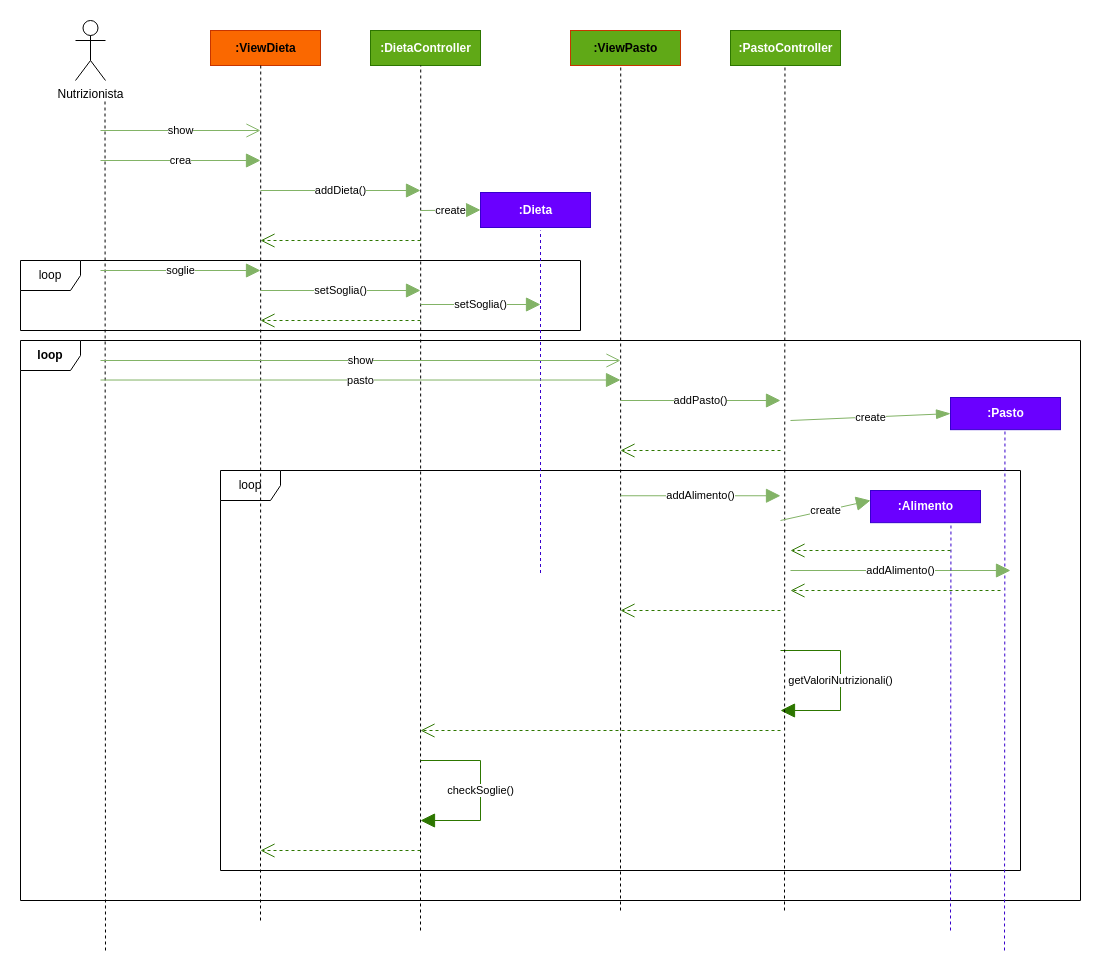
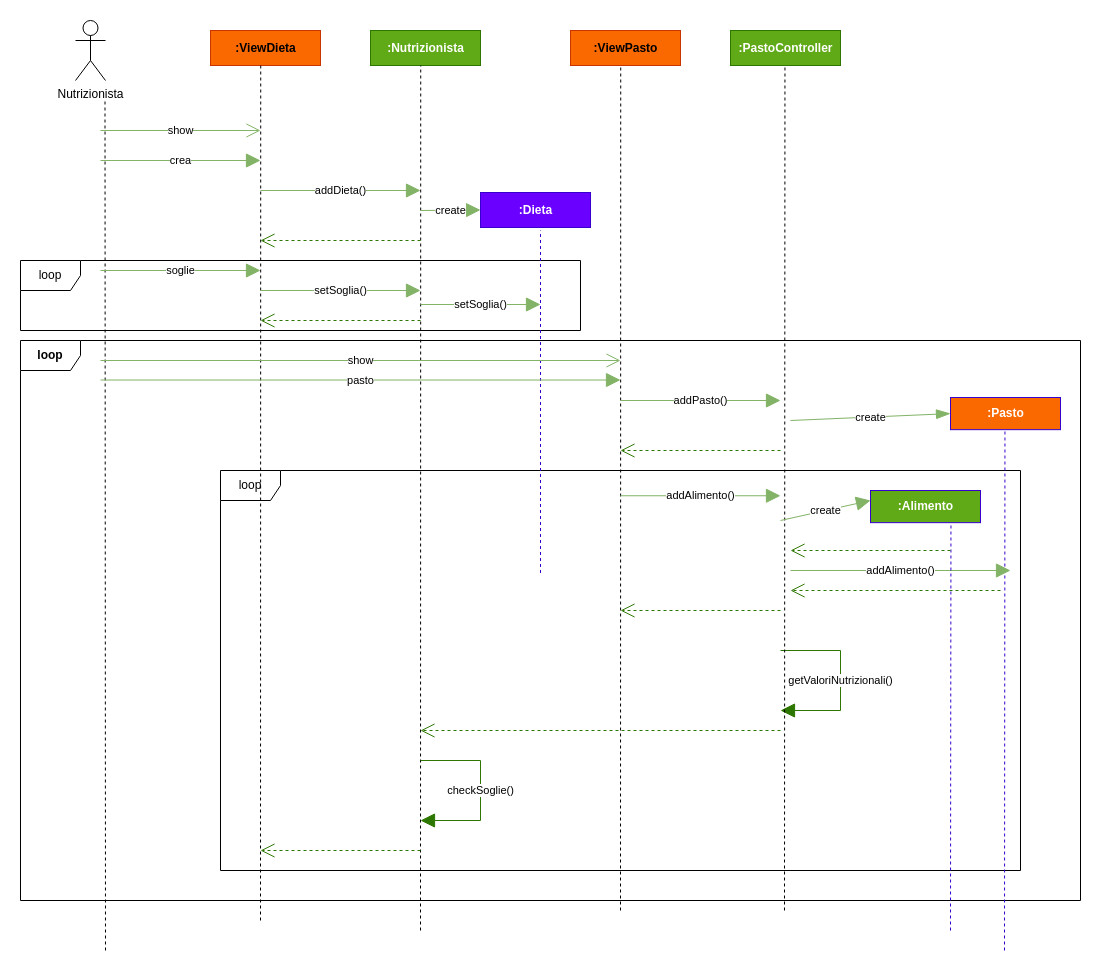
  <mxCell id="0" />
  <mxCell id="1" parent="0" />
  <mxCell id="2" value="loop" style="shape=umlFrame;whiteSpace=wrap;html=1;" parent="1" vertex="1"><mxGeometry x="20" y="260" width="560" height="70" as="geometry" /></mxCell>
  <mxCell id="3" value="loop" style="shape=umlFrame;whiteSpace=wrap;html=1;fontStyle=1" parent="1" vertex="1"><mxGeometry x="20" y="340" width="1060" height="560" as="geometry" /></mxCell>
  <mxCell id="4" value="loop" style="shape=umlFrame;whiteSpace=wrap;html=1;" parent="1" vertex="1"><mxGeometry x="220" y="470" width="800" height="400" as="geometry" /></mxCell>
  <mxCell id="5" value="Nutrizionista" style="shape=umlActor;verticalLabelPosition=bottom;verticalAlign=top;html=1;outlineConnect=0;" parent="1" vertex="1"><mxGeometry x="75" y="20" width="30" height="60" as="geometry" /></mxCell>
  <mxCell id="6" value="" style="endArrow=none;html=1;rounded=0;dashed=1;" parent="1" edge="1"><mxGeometry width="50" height="50" relative="1" as="geometry"><mxPoint x="105" y="950" as="sourcePoint" /><mxPoint x="104.5" y="100" as="targetPoint" /></mxGeometry></mxCell>
  <mxCell id="7" value="&lt;b&gt;:ViewDieta&lt;/b&gt;" style="html=1;fillColor=#fa6800;fontColor=#000000;strokeColor=#C73500;" parent="1" vertex="1"><mxGeometry x="210" y="30" width="110" height="35" as="geometry" /></mxCell>
  <mxCell id="8" value="" style="endArrow=none;html=1;rounded=0;dashed=1;" parent="1" edge="1"><mxGeometry width="50" height="50" relative="1" as="geometry"><mxPoint x="260" y="920" as="sourcePoint" /><mxPoint x="260.23" y="65" as="targetPoint" /></mxGeometry></mxCell>
  <mxCell id="9" value="show" style="endArrow=open;endSize=12;html=1;rounded=0;fillColor=#d5e8d4;gradientColor=#97d077;strokeColor=#82b366;" parent="1" edge="1"><mxGeometry width="160" relative="1" as="geometry"><mxPoint x="100" y="130" as="sourcePoint" /><mxPoint x="260" y="130" as="targetPoint" /></mxGeometry></mxCell>
  <mxCell id="10" value="crea" style="endArrow=block;endSize=12;html=1;rounded=0;fillColor=#d5e8d4;gradientColor=#97d077;strokeColor=#82b366;endFill=1;" parent="1" edge="1"><mxGeometry width="160" relative="1" as="geometry"><mxPoint x="100" y="160" as="sourcePoint" /><mxPoint x="260" y="160" as="targetPoint" /></mxGeometry></mxCell>
- <mxCell id="11" value="&lt;b&gt;:DietaController&lt;/b&gt;" style="html=1;fillColor=#60a917;fontColor=#ffffff;strokeColor=#2D7600;" parent="1" vertex="1"><mxGeometry x="370" y="30" width="110" height="35" as="geometry" /></mxCell>
+ <mxCell id="11" value="&lt;b&gt;:Nutrizionista&lt;/b&gt;" style="html=1;fillColor=#60a917;fontColor=#ffffff;strokeColor=#2D7600;" parent="1" vertex="1"><mxGeometry x="370" y="30" width="110" height="35" as="geometry" /></mxCell>
  <mxCell id="12" value="" style="endArrow=none;html=1;rounded=0;dashed=1;" parent="1" edge="1"><mxGeometry width="50" height="50" relative="1" as="geometry"><mxPoint x="420" y="930" as="sourcePoint" /><mxPoint x="420.23" y="65" as="targetPoint" /></mxGeometry></mxCell>
  <mxCell id="13" value="addDieta()" style="endArrow=block;endSize=12;html=1;rounded=0;fillColor=#d5e8d4;gradientColor=#97d077;strokeColor=#82b366;endFill=1;" parent="1" edge="1"><mxGeometry width="160" relative="1" as="geometry"><mxPoint x="260" y="190" as="sourcePoint" /><mxPoint x="420" y="190" as="targetPoint" /></mxGeometry></mxCell>
  <mxCell id="14" value="create" style="endArrow=block;endSize=12;html=1;rounded=0;fillColor=#d5e8d4;gradientColor=#97d077;strokeColor=#82b366;entryX=0;entryY=0.5;entryDx=0;entryDy=0;endFill=1;" parent="1" target="15" edge="1"><mxGeometry width="160" relative="1" as="geometry"><mxPoint x="420" y="210" as="sourcePoint" /><mxPoint x="560" y="180" as="targetPoint" /></mxGeometry></mxCell>
  <mxCell id="15" value="&lt;b&gt;:Dieta&lt;/b&gt;" style="html=1;fillColor=#6a00ff;fontColor=#ffffff;strokeColor=#3700CC;" parent="1" vertex="1"><mxGeometry x="480" y="192" width="110" height="35" as="geometry" /></mxCell>
  <mxCell id="16" value="" style="endArrow=open;endFill=1;endSize=12;html=1;rounded=0;fillColor=#60a917;strokeColor=#2D7600;dashed=1;" parent="1" edge="1"><mxGeometry width="160" relative="1" as="geometry"><mxPoint x="420" y="240" as="sourcePoint" /><mxPoint x="260" y="240" as="targetPoint" /></mxGeometry></mxCell>
  <mxCell id="17" value="setSoglia()" style="endArrow=block;endSize=12;html=1;rounded=0;fillColor=#d5e8d4;gradientColor=#97d077;strokeColor=#82b366;endFill=1;" parent="1" edge="1"><mxGeometry width="160" relative="1" as="geometry"><mxPoint x="260" y="290" as="sourcePoint" /><mxPoint x="420" y="290" as="targetPoint" /></mxGeometry></mxCell>
  <mxCell id="18" value="" style="endArrow=open;endFill=1;endSize=12;html=1;rounded=0;fillColor=#60a917;strokeColor=#2D7600;dashed=1;" parent="1" edge="1"><mxGeometry width="160" relative="1" as="geometry"><mxPoint x="420" y="320" as="sourcePoint" /><mxPoint x="260" y="320" as="targetPoint" /></mxGeometry></mxCell>
  <mxCell id="19" value="" style="endArrow=none;html=1;rounded=0;dashed=1;fillColor=#6a00ff;strokeColor=#3700CC;" parent="1" edge="1"><mxGeometry width="50" height="50" relative="1" as="geometry"><mxPoint x="540" y="572.5" as="sourcePoint" /><mxPoint x="540" y="230" as="targetPoint" /></mxGeometry></mxCell>
  <mxCell id="20" value="setSoglia()" style="endArrow=block;endSize=12;html=1;rounded=0;fillColor=#d5e8d4;gradientColor=#97d077;strokeColor=#82b366;endFill=1;" parent="1" edge="1"><mxGeometry width="160" relative="1" as="geometry"><mxPoint x="420" y="304" as="sourcePoint" /><mxPoint x="540" y="304" as="targetPoint" /></mxGeometry></mxCell>
  <mxCell id="21" value="create" style="endArrow=blockThin;endSize=12;html=1;rounded=0;fillColor=#d5e8d4;gradientColor=#97d077;strokeColor=#82b366;entryX=0;entryY=0.5;entryDx=0;entryDy=0;endFill=1;" parent="1" target="37" edge="1"><mxGeometry width="160" relative="1" as="geometry"><mxPoint x="790" y="420" as="sourcePoint" /><mxPoint x="780" y="380" as="targetPoint" /></mxGeometry></mxCell>
  <mxCell id="22" value="&lt;b&gt;:PastoController&lt;/b&gt;" style="html=1;fillColor=#60a917;fontColor=#ffffff;strokeColor=#2D7600;" parent="1" vertex="1"><mxGeometry x="730" y="30" width="110" height="35" as="geometry" /></mxCell>
- <mxCell id="23" value="&lt;b&gt;:ViewPasto&lt;/b&gt;" style="html=1;fillColor=#60a917;fontColor=#000000;strokeColor=#C73500;" parent="1" vertex="1"><mxGeometry x="570" y="30" width="110" height="35" as="geometry" /></mxCell>
+ <mxCell id="23" value="&lt;b&gt;:ViewPasto&lt;/b&gt;" style="html=1;fillColor=#fa6800;fontColor=#000000;strokeColor=#C73500;" parent="1" vertex="1"><mxGeometry x="570" y="30" width="110" height="35" as="geometry" /></mxCell>
  <mxCell id="24" value="" style="endArrow=none;html=1;rounded=0;dashed=1;" parent="1" edge="1"><mxGeometry width="50" height="50" relative="1" as="geometry"><mxPoint x="620" y="910" as="sourcePoint" /><mxPoint x="620.23" y="65" as="targetPoint" /></mxGeometry></mxCell>
  <mxCell id="25" value="show" style="endArrow=open;endSize=12;html=1;rounded=0;fillColor=#d5e8d4;gradientColor=#97d077;strokeColor=#82b366;" parent="1" edge="1"><mxGeometry width="160" relative="1" as="geometry"><mxPoint x="100" y="360" as="sourcePoint" /><mxPoint x="620" y="360" as="targetPoint" /></mxGeometry></mxCell>
  <mxCell id="26" value="addAlimento()" style="endArrow=block;endSize=12;html=1;rounded=0;fillColor=#d5e8d4;gradientColor=#97d077;strokeColor=#82b366;endFill=1;" parent="1" edge="1"><mxGeometry width="160" relative="1" as="geometry"><mxPoint x="620" y="495.25" as="sourcePoint" /><mxPoint x="780" y="495.25" as="targetPoint" /></mxGeometry></mxCell>
  <mxCell id="27" value="soglie" style="endArrow=block;endSize=12;html=1;rounded=0;fillColor=#d5e8d4;gradientColor=#97d077;strokeColor=#82b366;endFill=1;" parent="1" edge="1"><mxGeometry width="160" relative="1" as="geometry"><mxPoint x="100" y="270" as="sourcePoint" /><mxPoint x="260" y="270" as="targetPoint" /></mxGeometry></mxCell>
  <mxCell id="28" value="getValoriNutrizionali()" style="endArrow=block;endFill=1;endSize=12;html=1;rounded=0;fillColor=#60a917;strokeColor=#2D7600;" parent="1" edge="1"><mxGeometry width="160" relative="1" as="geometry"><mxPoint x="780" y="650" as="sourcePoint" /><mxPoint x="780" y="710" as="targetPoint" /><Array as="points"><mxPoint x="840" y="650" /><mxPoint x="840" y="710" /></Array></mxGeometry></mxCell>
  <mxCell id="29" value="" style="endArrow=open;endFill=1;endSize=12;html=1;rounded=0;fillColor=#60a917;strokeColor=#2D7600;dashed=1;" parent="1" edge="1"><mxGeometry width="160" relative="1" as="geometry"><mxPoint x="420" y="850" as="sourcePoint" /><mxPoint x="260" y="850" as="targetPoint" /></mxGeometry></mxCell>
  <mxCell id="30" value="pasto" style="endArrow=block;endSize=12;html=1;rounded=0;fillColor=#d5e8d4;gradientColor=#97d077;strokeColor=#82b366;endFill=1;" parent="1" edge="1"><mxGeometry width="160" relative="1" as="geometry"><mxPoint x="100" y="379.52" as="sourcePoint" /><mxPoint x="620" y="379.52" as="targetPoint" /></mxGeometry></mxCell>
  <mxCell id="31" value="" style="endArrow=none;html=1;rounded=0;dashed=1;" parent="1" edge="1"><mxGeometry width="50" height="50" relative="1" as="geometry"><mxPoint x="784" y="910" as="sourcePoint" /><mxPoint x="784.46" y="65" as="targetPoint" /></mxGeometry></mxCell>
  <mxCell id="32" value="addPasto()" style="endArrow=block;endSize=12;html=1;rounded=0;fillColor=#d5e8d4;gradientColor=#97d077;strokeColor=#82b366;endFill=1;" parent="1" edge="1"><mxGeometry width="160" relative="1" as="geometry"><mxPoint x="620" y="400" as="sourcePoint" /><mxPoint x="780" y="400" as="targetPoint" /></mxGeometry></mxCell>
  <mxCell id="33" value="" style="endArrow=open;endFill=1;endSize=12;html=1;rounded=0;fillColor=#60a917;strokeColor=#2D7600;dashed=1;" parent="1" edge="1"><mxGeometry width="160" relative="1" as="geometry"><mxPoint x="780" y="450" as="sourcePoint" /><mxPoint x="620" y="450" as="targetPoint" /></mxGeometry></mxCell>
  <mxCell id="34" value="" style="endArrow=open;endFill=1;endSize=12;html=1;rounded=0;fillColor=#60a917;strokeColor=#2D7600;dashed=1;" parent="1" edge="1"><mxGeometry width="160" relative="1" as="geometry"><mxPoint x="780" y="610" as="sourcePoint" /><mxPoint x="620" y="610" as="targetPoint" /><Array as="points"><mxPoint x="690" y="610" /></Array></mxGeometry></mxCell>
  <mxCell id="35" value="" style="endArrow=open;endFill=1;endSize=12;html=1;rounded=0;fillColor=#60a917;strokeColor=#2D7600;dashed=1;" parent="1" edge="1"><mxGeometry width="160" relative="1" as="geometry"><mxPoint x="780" y="730" as="sourcePoint" /><mxPoint x="420" y="730" as="targetPoint" /><Array as="points"><mxPoint x="690" y="730" /></Array></mxGeometry></mxCell>
  <mxCell id="36" value="checkSoglie()" style="endArrow=block;endFill=1;endSize=12;html=1;rounded=0;fillColor=#60a917;strokeColor=#2D7600;" parent="1" edge="1"><mxGeometry width="160" relative="1" as="geometry"><mxPoint x="420" y="760" as="sourcePoint" /><mxPoint x="420" y="820" as="targetPoint" /><Array as="points"><mxPoint x="480" y="760" /><mxPoint x="480" y="820" /></Array></mxGeometry></mxCell>
- <mxCell id="37" value="&lt;b&gt;:Pasto&lt;/b&gt;" style="html=1;fillColor=#6a00ff;fontColor=#ffffff;strokeColor=#3700CC;" parent="1" vertex="1"><mxGeometry x="950" y="397" width="110" height="32.162" as="geometry" /></mxCell>
+ <mxCell id="37" value="&lt;b&gt;:Pasto&lt;/b&gt;" style="html=1;fillColor=#fa6800;fontColor=#ffffff;strokeColor=#3700CC;" parent="1" vertex="1"><mxGeometry x="950" y="397" width="110" height="32.162" as="geometry" /></mxCell>
  <mxCell id="38" value="" style="endArrow=none;html=1;rounded=0;dashed=1;fillColor=#6a00ff;strokeColor=#3700CC;" parent="1" edge="1"><mxGeometry width="50" height="50" relative="1" as="geometry"><mxPoint x="1004" y="950" as="sourcePoint" /><mxPoint x="1004.46" y="429.162" as="targetPoint" /></mxGeometry></mxCell>
  <mxCell id="39" value="addAlimento()" style="endArrow=block;endSize=12;html=1;rounded=0;fillColor=#d5e8d4;gradientColor=#97d077;strokeColor=#82b366;endFill=1;" parent="1" edge="1"><mxGeometry width="160" relative="1" as="geometry"><mxPoint x="790" y="570" as="sourcePoint" /><mxPoint x="1010" y="570" as="targetPoint" /></mxGeometry></mxCell>
  <mxCell id="40" value="" style="endArrow=open;endFill=1;endSize=12;html=1;rounded=0;fillColor=#60a917;strokeColor=#2D7600;dashed=1;" parent="1" edge="1"><mxGeometry width="160" relative="1" as="geometry"><mxPoint x="1000" y="590" as="sourcePoint" /><mxPoint x="790" y="590" as="targetPoint" /></mxGeometry></mxCell>
- <mxCell id="41" value="&lt;b&gt;:Alimento&lt;/b&gt;" style="html=1;fillColor=#6a00ff;fontColor=#ffffff;strokeColor=#3700CC;" parent="1" vertex="1"><mxGeometry x="870" y="490" width="110" height="32.162" as="geometry" /></mxCell>
+ <mxCell id="41" value="&lt;b&gt;:Alimento&lt;/b&gt;" style="html=1;fillColor=#60a917;fontColor=#ffffff;strokeColor=#3700CC;" parent="1" vertex="1"><mxGeometry x="870" y="490" width="110" height="32.162" as="geometry" /></mxCell>
  <mxCell id="42" value="" style="endArrow=none;html=1;rounded=0;dashed=1;fillColor=#6a00ff;strokeColor=#3700CC;" parent="1" edge="1"><mxGeometry width="50" height="50" relative="1" as="geometry"><mxPoint x="950" y="930" as="sourcePoint" /><mxPoint x="950.46" y="522.162" as="targetPoint" /></mxGeometry></mxCell>
  <mxCell id="43" value="create" style="endArrow=block;endSize=12;html=1;rounded=0;fillColor=#d5e8d4;gradientColor=#97d077;strokeColor=#82b366;endFill=1;" parent="1" edge="1"><mxGeometry width="160" relative="1" as="geometry"><mxPoint x="780" y="520" as="sourcePoint" /><mxPoint x="870" y="500" as="targetPoint" /></mxGeometry></mxCell>
  <mxCell id="44" value="" style="endArrow=open;endFill=1;endSize=12;html=1;rounded=0;fillColor=#60a917;strokeColor=#2D7600;dashed=1;" parent="1" edge="1"><mxGeometry width="160" relative="1" as="geometry"><mxPoint x="950" y="550" as="sourcePoint" /><mxPoint x="790" y="550" as="targetPoint" /><Array as="points"><mxPoint x="860" y="550" /></Array></mxGeometry></mxCell>
